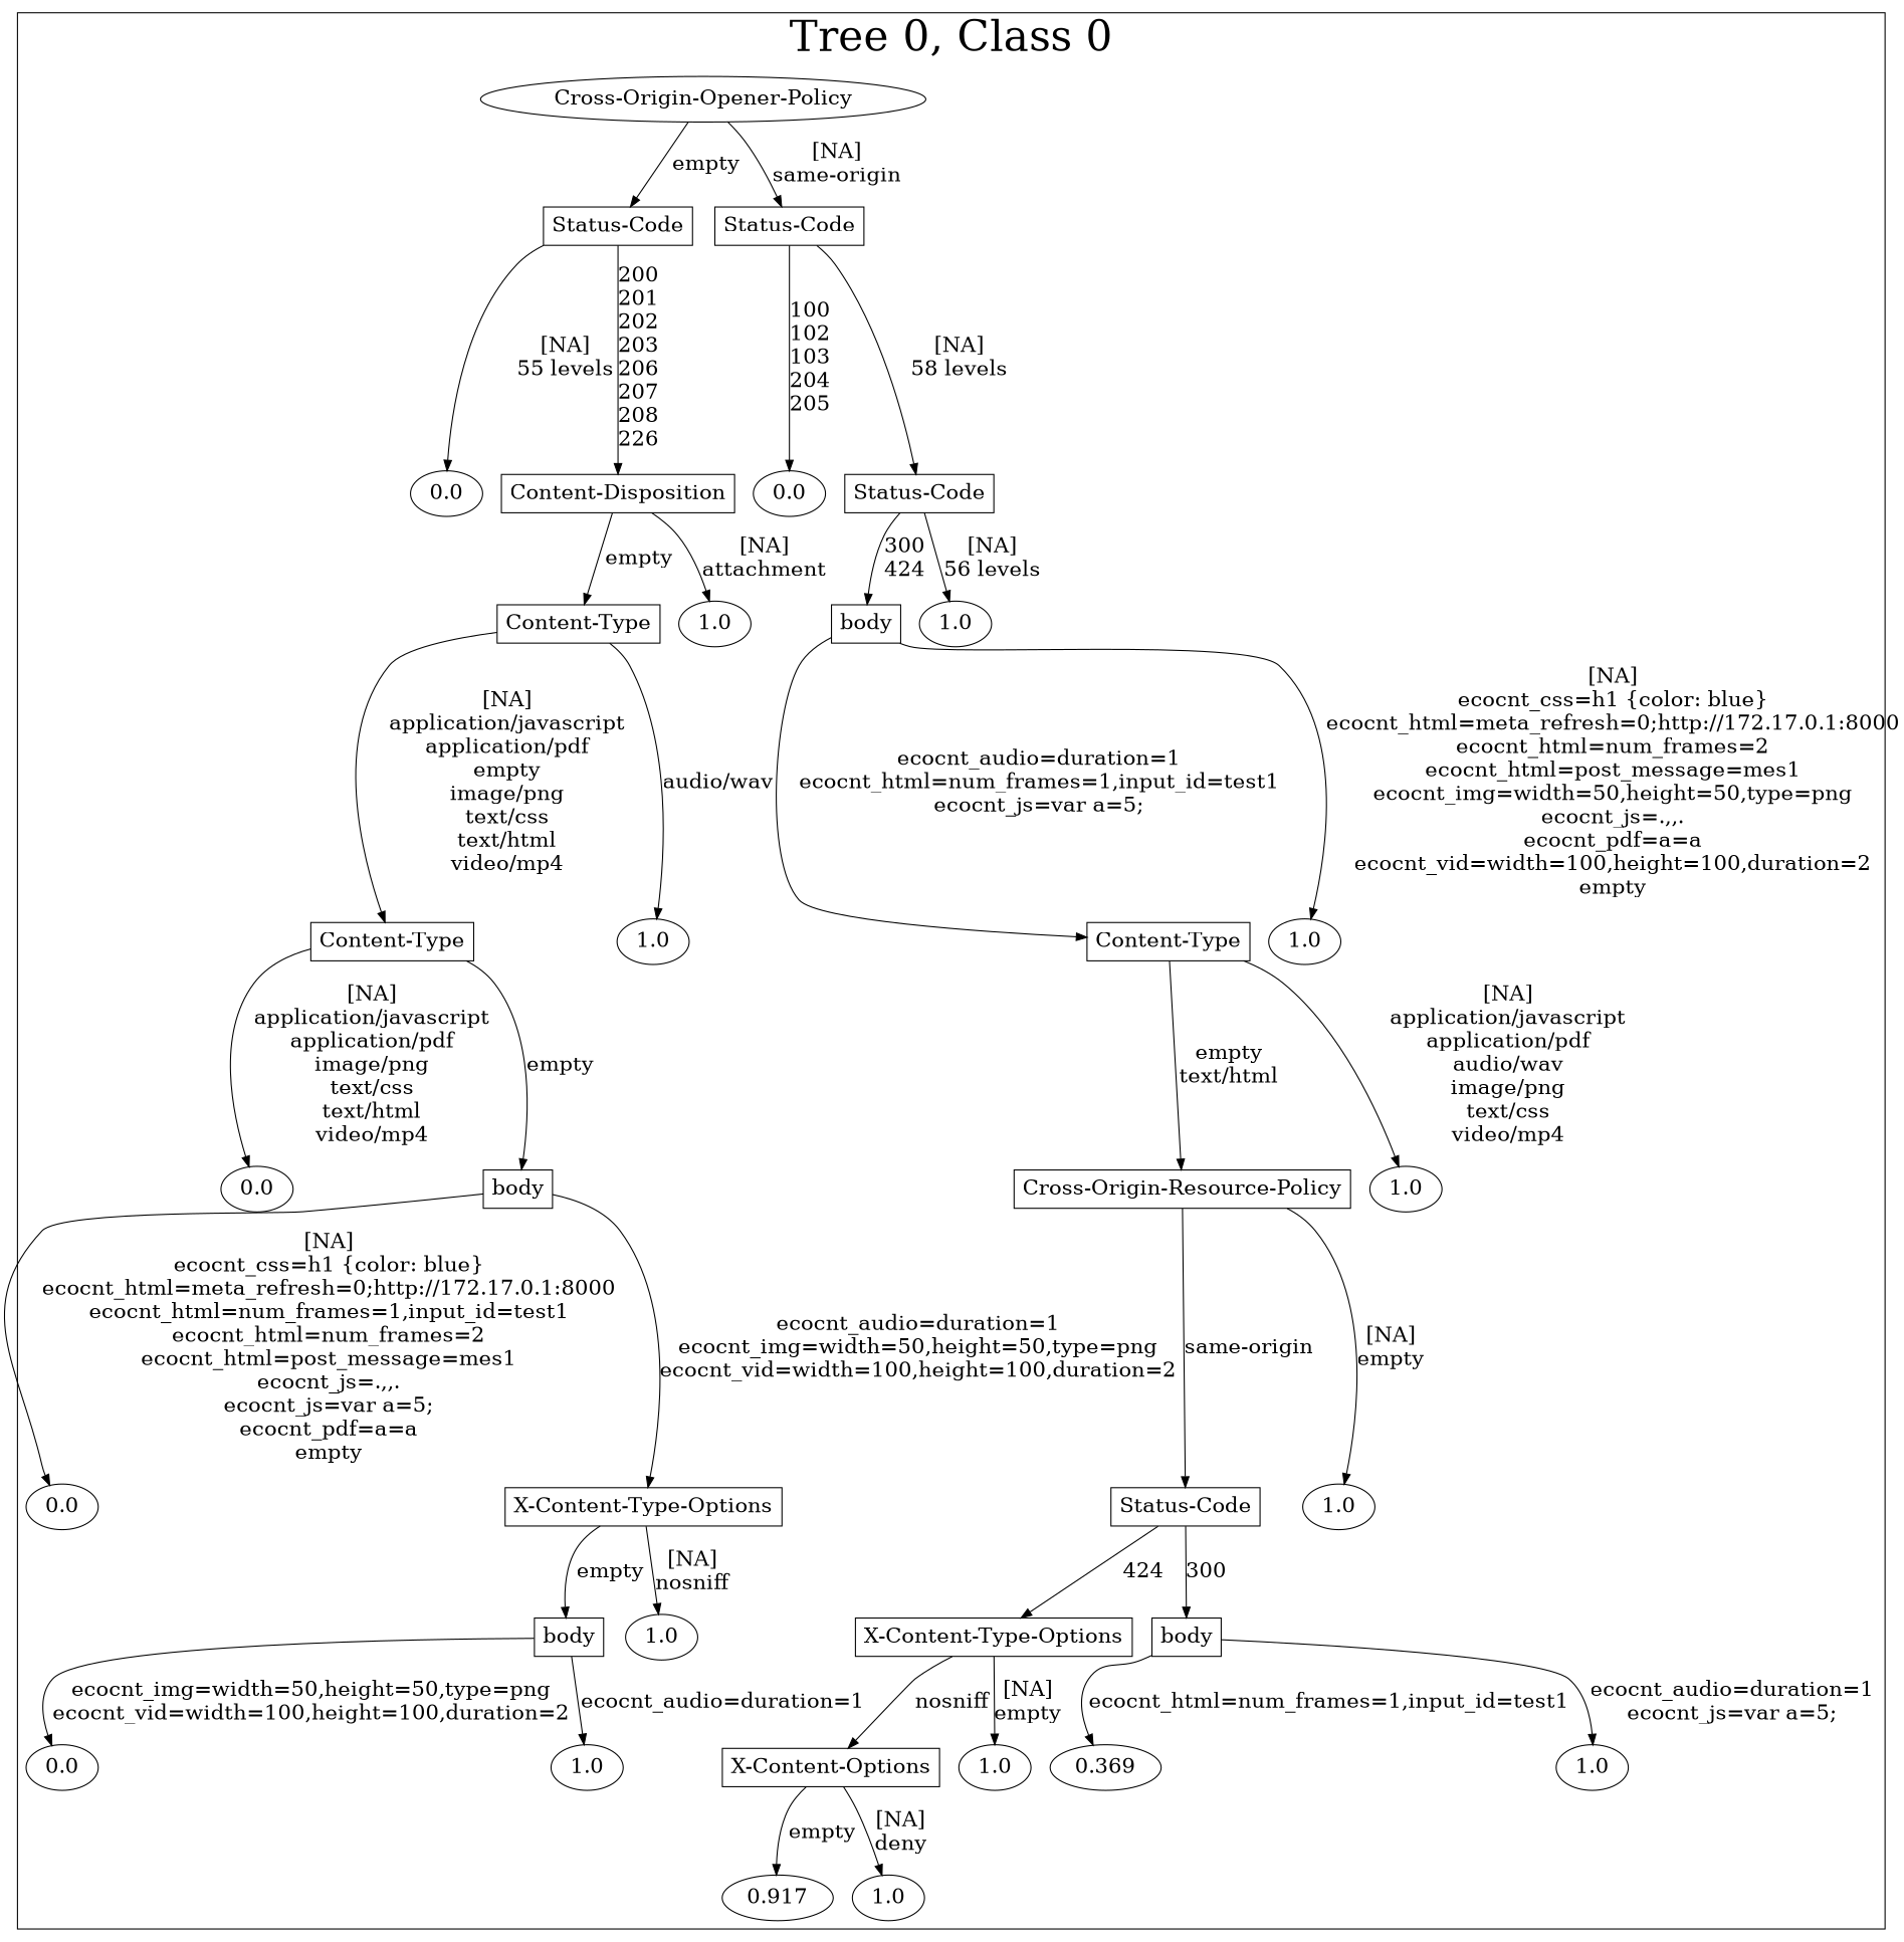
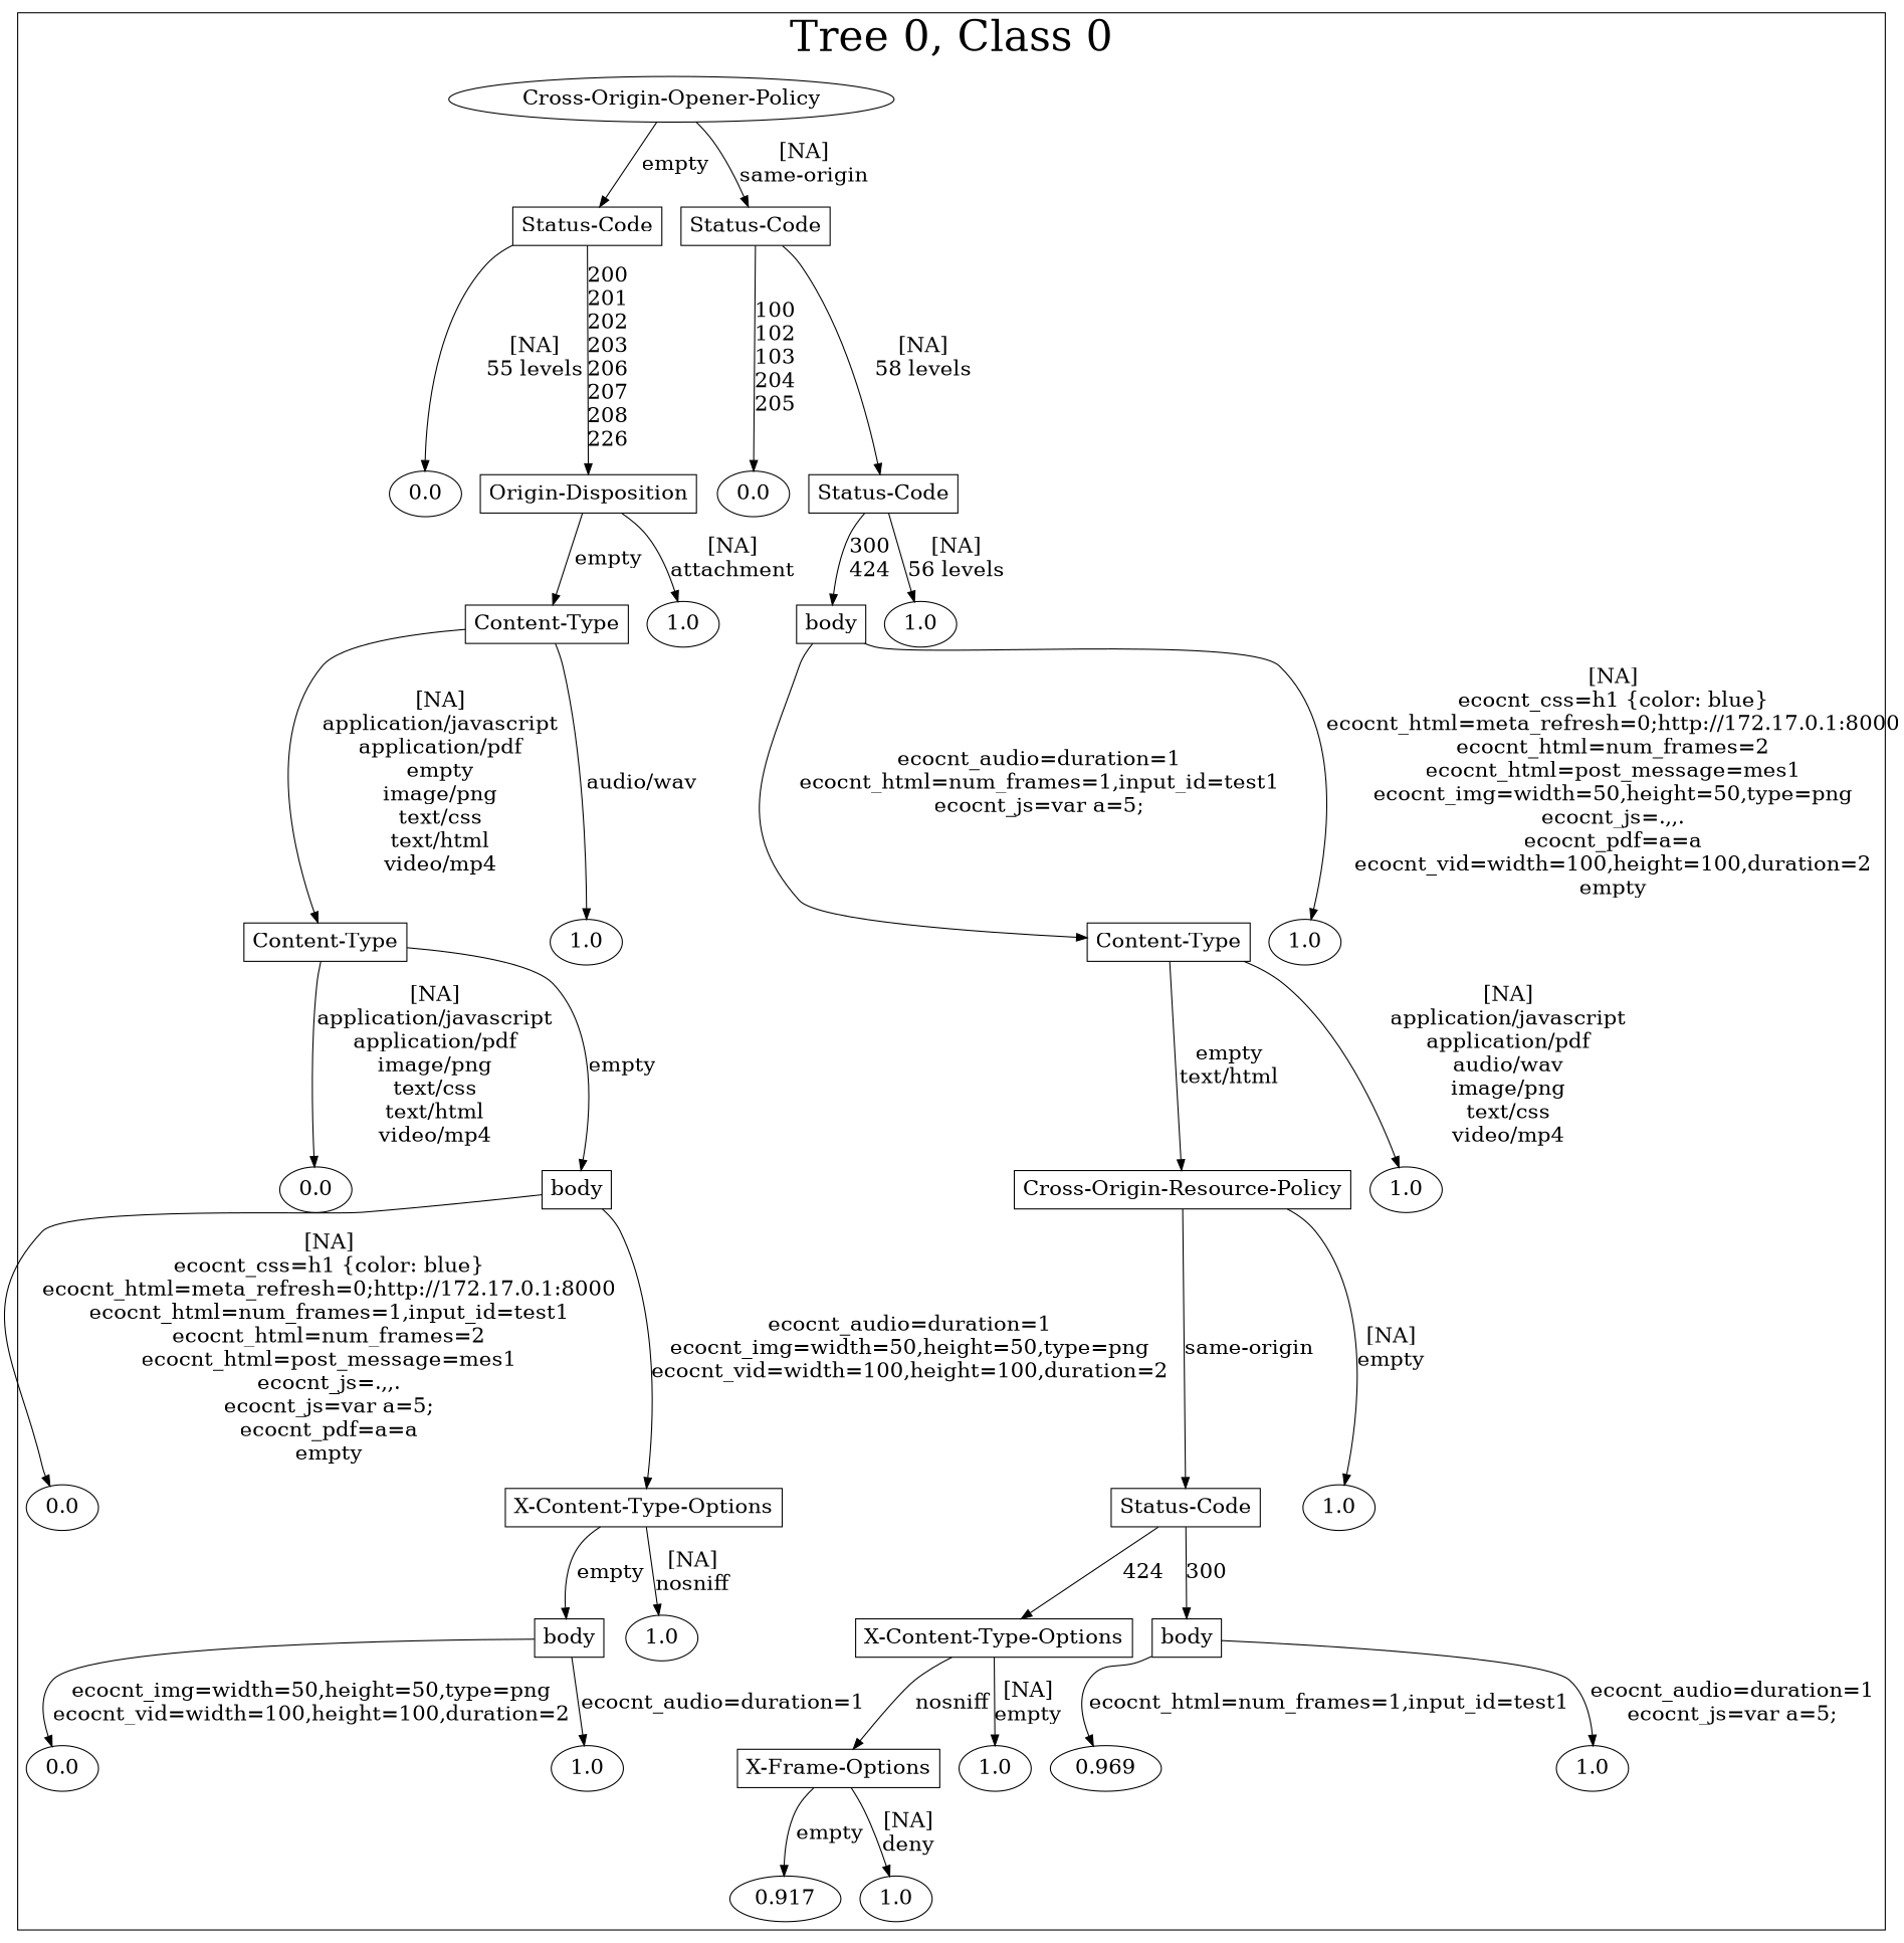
  digraph {
    node [fontsize=20]
    edge [fontsize=20]
    n1 [label="Cross-Origin-Opener-Policy" shape=ellipse]
    n2 [label="Status-Code" shape=box]
    n3 [label="Status-Code" shape=box]
    n4 [label=0.0]
-   n5 [label="Content-Disposition" shape=box]
+   n5 [label="Origin-Disposition" shape=box]
    n6 [label=0.0]
    n7 [label="Status-Code" shape=box]
    n8 [label="Content-Type" shape=box]
    n9 [label=1.0]
    n10 [label=body shape=box]
    n11 [label=1.0]
    n12 [label="Content-Type" shape=box]
    n13 [label=1.0]
    n14 [label="Content-Type" shape=box]
    n15 [label=1.0]
    n16 [label=0.0]
    n17 [label=body shape=box]
    n18 [label="Cross-Origin-Resource-Policy" shape=box]
    n19 [label=1.0]
    n20 [label=0.0]
    n21 [label="X-Content-Type-Options" shape=box]
    n22 [label="Status-Code" shape=box]
    n23 [label=1.0]
    n24 [label=body shape=box]
    n25 [label=1.0]
    n26 [label="X-Content-Type-Options" shape=box]
    n27 [label=body shape=box]
    n28 [label=0.0]
    n29 [label=1.0]
-   n30 [label="X-Content-Options" shape=box]
+   n30 [label="X-Frame-Options" shape=box]
    n31 [label=1.0]
-   n32 [label=0.369]
+   n32 [label=0.969]
    n33 [label=1.0]
    n34 [label=0.917]
    n35 [label=1.0]
    subgraph cluster_1 {
      fontsize=40
      label="Tree 0, Class 0"
      subgraph sub_2 {
        fontsize=40
        label="Tree 0, Class 0"
        n1
      }
      subgraph sub_3 {
        fontsize=40
        label="Tree 0, Class 0"
        n2
        n3
      }
      subgraph sub_4 {
        fontsize=40
        label="Tree 0, Class 0"
        n4
        n5
        n6
        n7
      }
      subgraph sub_5 {
        fontsize=40
        label="Tree 0, Class 0"
        n8
        n9
        n10
        n11
      }
      subgraph sub_6 {
        fontsize=40
        label="Tree 0, Class 0"
        n12
        n13
        n14
        n15
      }
      subgraph sub_7 {
        fontsize=40
        label="Tree 0, Class 0"
        n16
        n17
        n18
        n19
      }
      subgraph sub_8 {
        fontsize=40
        label="Tree 0, Class 0"
        n20
        n21
        n22
        n23
      }
      subgraph sub_9 {
        fontsize=40
        label="Tree 0, Class 0"
        n24
        n25
        n26
        n27
      }
      subgraph sub_10 {
        fontsize=40
        label="Tree 0, Class 0"
        n28
        n29
        n30
        n31
        n32
        n33
      }
      subgraph sub_11 {
        fontsize=40
        label="Tree 0, Class 0"
        n34
        n35
      }
    }
    n1 -> n2 [label="empty\n"]
    n1 -> n3 [label="[NA]\nsame-origin\n"]
    n2 -> n4 [label="[NA]\n55 levels\n"]
    n2 -> n5 [label="200\n201\n202\n203\n206\n207\n208\n226\n"]
    n3 -> n6 [label="100\n102\n103\n204\n205\n"]
    n3 -> n7 [label="[NA]\n58 levels\n"]
    n5 -> n8 [label="empty\n"]
    n5 -> n9 [label="[NA]\nattachment\n"]
    n7 -> n10 [label="300\n424\n"]
    n7 -> n11 [label="[NA]\n56 levels\n"]
    n8 -> n12 [label="[NA]\napplication/javascript\napplication/pdf\nempty\nimage/png\ntext/css\ntext/html\nvideo/mp4\n"]
    n8 -> n13 [label="audio/wav\n"]
    n10 -> n14 [label="ecocnt_audio=duration=1\necocnt_html=num_frames=1,input_id=test1\necocnt_js=var a=5;\n"]
    n10 -> n15 [label="[NA]\necocnt_css=h1 {color: blue}\necocnt_html=meta_refresh=0;http://172.17.0.1:8000\necocnt_html=num_frames=2\necocnt_html=post_message=mes1\necocnt_img=width=50,height=50,type=png\necocnt_js=.,,.\necocnt_pdf=a=a\necocnt_vid=width=100,height=100,duration=2\nempty\n"]
    n12 -> n16 [label="[NA]\napplication/javascript\napplication/pdf\nimage/png\ntext/css\ntext/html\nvideo/mp4\n"]
    n12 -> n17 [label="empty\n"]
    n14 -> n18 [label="empty\ntext/html\n"]
    n14 -> n19 [label="[NA]\napplication/javascript\napplication/pdf\naudio/wav\nimage/png\ntext/css\nvideo/mp4\n"]
    n17 -> n20 [label="[NA]\necocnt_css=h1 {color: blue}\necocnt_html=meta_refresh=0;http://172.17.0.1:8000\necocnt_html=num_frames=1,input_id=test1\necocnt_html=num_frames=2\necocnt_html=post_message=mes1\necocnt_js=.,,.\necocnt_js=var a=5;\necocnt_pdf=a=a\nempty\n"]
    n17 -> n21 [label="ecocnt_audio=duration=1\necocnt_img=width=50,height=50,type=png\necocnt_vid=width=100,height=100,duration=2\n"]
    n18 -> n22 [label="same-origin\n"]
    n18 -> n23 [label="[NA]\nempty\n"]
    n21 -> n24 [label="empty\n"]
    n21 -> n25 [label="[NA]\nnosniff\n"]
    n22 -> n26 [label="424\n"]
    n22 -> n27 [label="300\n"]
    n24 -> n28 [label="ecocnt_img=width=50,height=50,type=png\necocnt_vid=width=100,height=100,duration=2\n"]
    n24 -> n29 [label="ecocnt_audio=duration=1\n"]
    n26 -> n30 [label="nosniff\n"]
    n26 -> n31 [label="[NA]\nempty\n"]
    n27 -> n32 [label="ecocnt_html=num_frames=1,input_id=test1\n"]
    n27 -> n33 [label="ecocnt_audio=duration=1\necocnt_js=var a=5;\n"]
    n30 -> n34 [label="empty\n"]
    n30 -> n35 [label="[NA]\ndeny\n"]
  }
